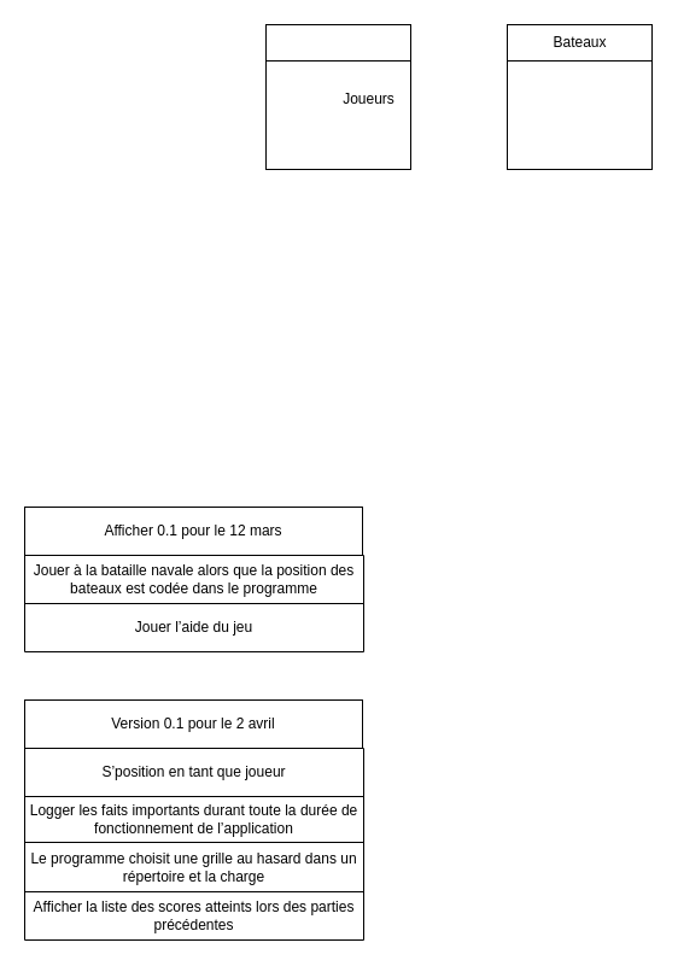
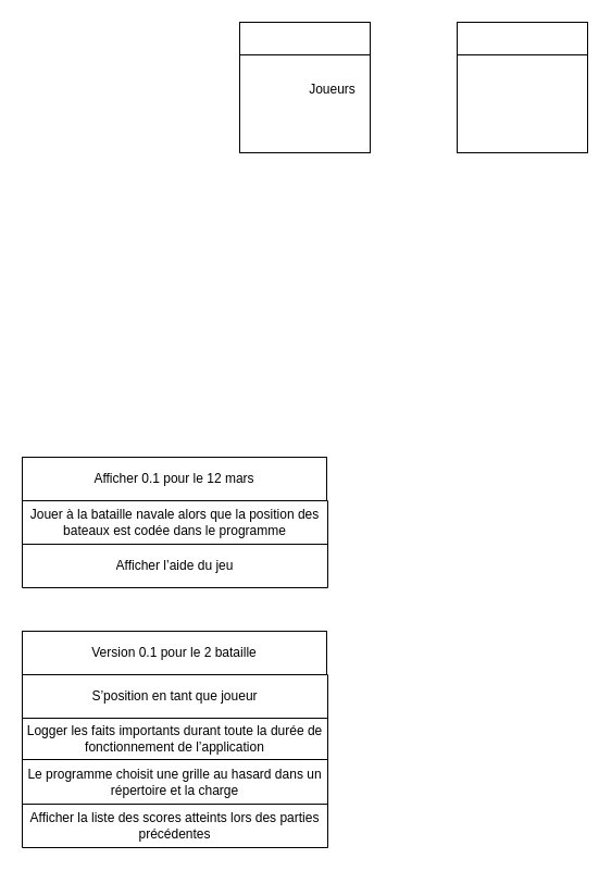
  <mxCell id="0" />
  <mxCell id="1" parent="0" />
  <mxCell id="2" value="" style="group" vertex="1" connectable="0" parent="1"><mxGeometry x="220" y="20" width="120" height="120" as="geometry" /></mxCell>
  <mxCell id="3" value="" style="rounded=0;whiteSpace=wrap;html=1;" vertex="1" parent="2"><mxGeometry width="120" height="120" as="geometry" /></mxCell>
  <mxCell id="4" value="Joueurs" style="text;html=1;align=center;verticalAlign=middle;resizable=0;points=[];autosize=1;" vertex="1" parent="2"><mxGeometry x="55" y="52.4" width="60" height="20" as="geometry" /></mxCell>
  <mxCell id="5" value="" style="endArrow=none;html=1;exitX=0;exitY=0.25;exitDx=0;exitDy=0;entryX=1;entryY=0.25;entryDx=0;entryDy=0;" edge="1" parent="2" source="3" target="3"><mxGeometry width="50" height="50" relative="1" as="geometry"><mxPoint x="390" y="384" as="sourcePoint" /><mxPoint x="440" y="324" as="targetPoint" /></mxGeometry></mxCell>
  <mxCell id="6" value="" style="group" vertex="1" connectable="0" parent="1"><mxGeometry x="420" y="20" width="120" height="120" as="geometry" /></mxCell>
  <mxCell id="7" value="" style="rounded=0;whiteSpace=wrap;html=1;" vertex="1" parent="6"><mxGeometry width="120" height="120" as="geometry" /></mxCell>
- <mxCell id="8" value="Bateaux" style="text;html=1;align=center;verticalAlign=middle;resizable=0;points=[];autosize=1;" vertex="1" parent="6"><mxGeometry x="30" y="5" width="60" height="20" as="geometry" /></mxCell>
  <mxCell id="9" value="" style="endArrow=none;html=1;exitX=0;exitY=0.25;exitDx=0;exitDy=0;entryX=1;entryY=0.25;entryDx=0;entryDy=0;" edge="1" parent="6" source="7" target="7"><mxGeometry width="50" height="50" relative="1" as="geometry"><mxPoint x="390" y="320" as="sourcePoint" /><mxPoint x="440" y="270" as="targetPoint" /></mxGeometry></mxCell>
  <mxCell id="10" value="" style="shape=table;html=1;whiteSpace=wrap;startSize=0;container=1;collapsible=0;childLayout=tableLayout;" vertex="1" parent="1"><mxGeometry x="20" y="460" width="281" height="80" as="geometry" /></mxCell>
  <mxCell id="11" value="" style="shape=partialRectangle;html=1;whiteSpace=wrap;collapsible=0;dropTarget=0;pointerEvents=0;fillColor=none;top=0;left=0;bottom=0;right=0;points=[[0,0.5],[1,0.5]];portConstraint=eastwest;" vertex="1" parent="10"><mxGeometry width="281" height="40" as="geometry" /></mxCell>
  <mxCell id="12" value="&lt;span style=&quot;text-align: justify ; text-indent: -24px&quot;&gt;Jouer à la bataille navale alors que la position des bateaux est codée dans le programme&lt;/span&gt;" style="shape=partialRectangle;html=1;whiteSpace=wrap;connectable=0;overflow=hidden;fillColor=none;top=0;left=0;bottom=0;right=0;" vertex="1" parent="11"><mxGeometry width="281" height="40" as="geometry" /></mxCell>
  <mxCell id="13" value="" style="shape=partialRectangle;html=1;whiteSpace=wrap;collapsible=0;dropTarget=0;pointerEvents=0;fillColor=none;top=0;left=0;bottom=0;right=0;points=[[0,0.5],[1,0.5]];portConstraint=eastwest;" vertex="1" parent="10"><mxGeometry y="40" width="281" height="40" as="geometry" /></mxCell>
- <mxCell id="14" value="&lt;span style=&quot;text-align: justify ; text-indent: -24px&quot;&gt;Jouer l’aide du jeu&lt;/span&gt;" style="shape=partialRectangle;html=1;whiteSpace=wrap;connectable=0;overflow=hidden;fillColor=none;top=0;left=0;bottom=0;right=0;" vertex="1" parent="13"><mxGeometry width="281" height="40" as="geometry" /></mxCell>
+ <mxCell id="14" value="&lt;span style=&quot;text-align: justify ; text-indent: -24px&quot;&gt;Afficher l’aide du jeu&lt;/span&gt;" style="shape=partialRectangle;html=1;whiteSpace=wrap;connectable=0;overflow=hidden;fillColor=none;top=0;left=0;bottom=0;right=0;" vertex="1" parent="13"><mxGeometry width="281" height="40" as="geometry" /></mxCell>
  <mxCell id="15" value="" style="shape=table;html=1;whiteSpace=wrap;startSize=0;container=1;collapsible=0;childLayout=tableLayout;" vertex="1" parent="1"><mxGeometry x="20" y="620" width="281" height="159" as="geometry" /></mxCell>
  <mxCell id="16" value="" style="shape=partialRectangle;html=1;whiteSpace=wrap;collapsible=0;dropTarget=0;pointerEvents=0;fillColor=none;top=0;left=0;bottom=0;right=0;points=[[0,0.5],[1,0.5]];portConstraint=eastwest;" vertex="1" parent="15"><mxGeometry width="281" height="40" as="geometry" /></mxCell>
  <mxCell id="17" value="&lt;span style=&quot;text-indent: -24px&quot;&gt;S’position en tant que joueur&lt;/span&gt;" style="shape=partialRectangle;html=1;whiteSpace=wrap;connectable=0;overflow=hidden;fillColor=none;top=0;left=0;bottom=0;right=0;" vertex="1" parent="16"><mxGeometry width="281" height="40" as="geometry" /></mxCell>
  <mxCell id="18" value="" style="shape=partialRectangle;html=1;whiteSpace=wrap;collapsible=0;dropTarget=0;pointerEvents=0;fillColor=none;top=0;left=0;bottom=0;right=0;points=[[0,0.5],[1,0.5]];portConstraint=eastwest;" vertex="1" parent="15"><mxGeometry y="40" width="281" height="38" as="geometry" /></mxCell>
  <mxCell id="19" value="&lt;span style=&quot;text-indent: -18pt&quot;&gt;Logger les faits importants durant toute la&amp;nbsp;&lt;/span&gt;&lt;span style=&quot;text-indent: -18pt&quot;&gt;durée de fonctionnement de l’application&lt;/span&gt;" style="shape=partialRectangle;html=1;whiteSpace=wrap;connectable=0;overflow=hidden;fillColor=none;top=0;left=0;bottom=0;right=0;" vertex="1" parent="18"><mxGeometry width="281" height="38" as="geometry" /></mxCell>
  <mxCell id="20" value="" style="shape=partialRectangle;html=1;whiteSpace=wrap;collapsible=0;dropTarget=0;pointerEvents=0;fillColor=none;top=0;left=0;bottom=0;right=0;points=[[0,0.5],[1,0.5]];portConstraint=eastwest;" vertex="1" parent="15"><mxGeometry y="78" width="281" height="41" as="geometry" /></mxCell>
  <mxCell id="21" value="&lt;span style=&quot;text-indent: -18pt&quot;&gt;Le programme choisit une grille au hasard dans&amp;nbsp;&lt;/span&gt;&lt;span style=&quot;text-indent: -18pt&quot;&gt;un répertoire et la charge&lt;/span&gt;" style="shape=partialRectangle;html=1;whiteSpace=wrap;connectable=0;overflow=hidden;fillColor=none;top=0;left=0;bottom=0;right=0;" vertex="1" parent="20"><mxGeometry width="281" height="41" as="geometry" /></mxCell>
  <mxCell id="22" value="" style="shape=partialRectangle;html=1;whiteSpace=wrap;collapsible=0;dropTarget=0;pointerEvents=0;fillColor=none;top=0;left=0;bottom=0;right=0;points=[[0,0.5],[1,0.5]];portConstraint=eastwest;" vertex="1" parent="15"><mxGeometry y="119" width="281" height="40" as="geometry" /></mxCell>
  <mxCell id="23" value="&lt;span style=&quot;text-indent: -18pt&quot;&gt;Afficher la liste des scores atteints lors des&amp;nbsp;&lt;/span&gt;&lt;span style=&quot;text-indent: -18pt&quot;&gt;parties précédentes&lt;/span&gt;" style="shape=partialRectangle;html=1;whiteSpace=wrap;connectable=0;overflow=hidden;fillColor=none;top=0;left=0;bottom=0;right=0;" vertex="1" parent="22"><mxGeometry width="281" height="40" as="geometry" /></mxCell>
  <mxCell id="24" value="Afficher 0.1 pour le 12 mars" style="whiteSpace=wrap;html=1;" vertex="1" parent="1"><mxGeometry x="20" y="420" width="280" height="40" as="geometry" /></mxCell>
- <mxCell id="25" value="Version 0.1 pour le 2 avril" style="whiteSpace=wrap;html=1;" vertex="1" parent="1"><mxGeometry x="20" y="580" width="280" height="40" as="geometry" /></mxCell>
+ <mxCell id="25" value="Version 0.1 pour le 2 bataille" style="whiteSpace=wrap;html=1;" vertex="1" parent="1"><mxGeometry x="20" y="580" width="280" height="40" as="geometry" /></mxCell>
